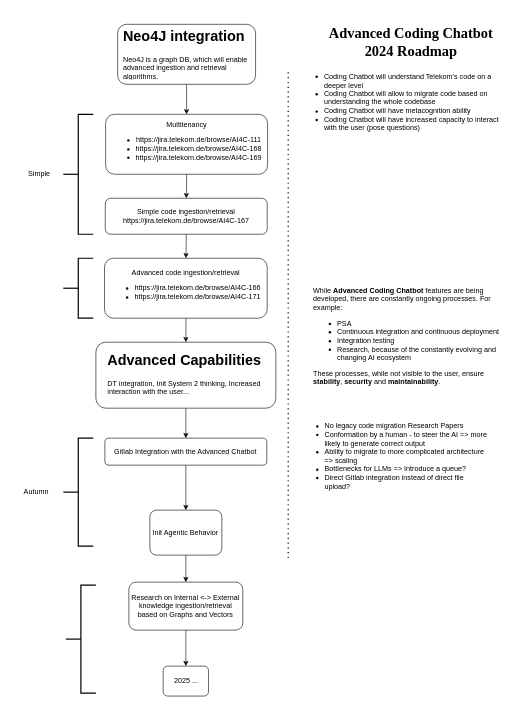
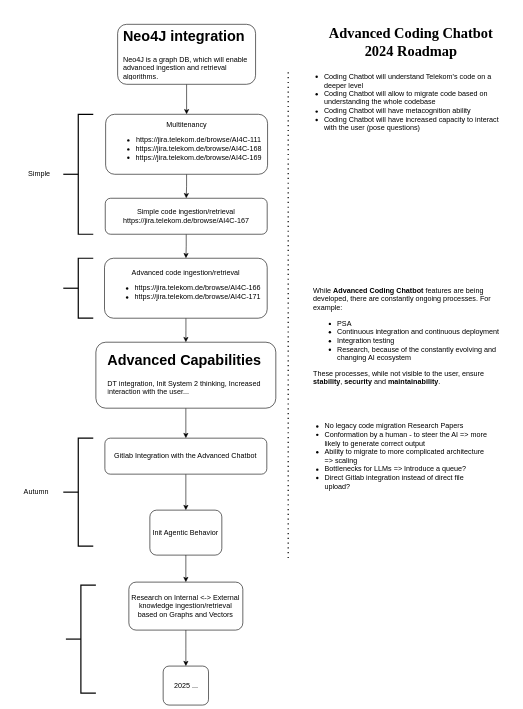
  <mxCell id="0" />
  <mxCell id="1" parent="0" />
  <mxCell id="2" value="" style="edgeStyle=orthogonalEdgeStyle;rounded=0;orthogonalLoop=1;jettySize=auto;html=1;" parent="1" source="3" target="20" edge="1"><mxGeometry relative="1" as="geometry" /></mxCell>
  <mxCell id="3" value="" style="rounded=1;whiteSpace=wrap;html=1;" parent="1" vertex="1"><mxGeometry x="159.37" y="570" width="300" height="110" as="geometry" /></mxCell>
  <mxCell id="4" value="" style="edgeStyle=orthogonalEdgeStyle;rounded=0;orthogonalLoop=1;jettySize=auto;html=1;" parent="1" source="5" target="9" edge="1"><mxGeometry relative="1" as="geometry" /></mxCell>
  <mxCell id="5" value="" style="rounded=1;whiteSpace=wrap;html=1;movable=1;resizable=1;rotatable=1;deletable=1;editable=1;locked=0;connectable=1;" parent="1" vertex="1"><mxGeometry x="195.62" y="40" width="230" height="100" as="geometry" /></mxCell>
  <mxCell id="6" value="&lt;h1&gt;&lt;font face=&quot;Times New Roman&quot;&gt;Advanced Coding Chatbot 2024 Roadmap&lt;/font&gt;&lt;/h1&gt;" style="text;html=1;align=center;verticalAlign=middle;whiteSpace=wrap;rounded=0;" parent="1" vertex="1"><mxGeometry x="525" y="20" width="320" height="100" as="geometry" /></mxCell>
  <mxCell id="7" value="&lt;h1 style=&quot;margin-top: 0px;&quot;&gt;Neo4J integration&lt;/h1&gt;&lt;p&gt;Neo4J is a graph DB, which will enable advanced ingestion and retrieval algorithms.&lt;/p&gt;" style="text;html=1;whiteSpace=wrap;overflow=hidden;rounded=0;movable=1;resizable=1;rotatable=1;deletable=1;editable=1;locked=0;connectable=1;" parent="1" vertex="1"><mxGeometry x="203.12" y="40" width="230" height="90" as="geometry" /></mxCell>
  <mxCell id="8" value="" style="edgeStyle=orthogonalEdgeStyle;rounded=0;orthogonalLoop=1;jettySize=auto;html=1;" parent="1" source="9" target="11" edge="1"><mxGeometry relative="1" as="geometry" /></mxCell>
  <mxCell id="9" value="Multitenancy&lt;div&gt;&lt;ul&gt;&lt;li&gt;https://jira.telekom.de/browse/AI4C-111&lt;/li&gt;&lt;li&gt;https://jira.telekom.de/browse/AI4C-168&lt;br&gt;&lt;/li&gt;&lt;li&gt;https://jira.telekom.de/browse/AI4C-169&lt;br&gt;&lt;/li&gt;&lt;/ul&gt;&lt;/div&gt;" style="rounded=1;whiteSpace=wrap;html=1;" parent="1" vertex="1"><mxGeometry x="175.62" y="190" width="270" height="100" as="geometry" /></mxCell>
  <mxCell id="10" value="" style="edgeStyle=orthogonalEdgeStyle;rounded=0;orthogonalLoop=1;jettySize=auto;html=1;" parent="1" source="11" target="13" edge="1"><mxGeometry relative="1" as="geometry" /></mxCell>
  <mxCell id="11" value="Simple code ingestion/retrieval&lt;div&gt;https://jira.telekom.de/browse/AI4C-167&lt;br&gt;&lt;/div&gt;" style="rounded=1;whiteSpace=wrap;html=1;" parent="1" vertex="1"><mxGeometry x="175" y="330" width="270" height="60" as="geometry" /></mxCell>
  <mxCell id="12" value="" style="edgeStyle=orthogonalEdgeStyle;rounded=0;orthogonalLoop=1;jettySize=auto;html=1;" parent="1" source="13" target="3" edge="1"><mxGeometry relative="1" as="geometry" /></mxCell>
  <mxCell id="13" value="Advanced code ingestion/retrieval&lt;br&gt;&lt;ul&gt;&lt;li&gt;https://jira.telekom.de/browse/AI4C-166&lt;/li&gt;&lt;li&gt;https://jira.telekom.de/browse/AI4C-171&lt;br&gt;&lt;/li&gt;&lt;/ul&gt;" style="rounded=1;whiteSpace=wrap;html=1;" parent="1" vertex="1"><mxGeometry x="173.75" y="430" width="271.25" height="100" as="geometry" /></mxCell>
  <mxCell id="14" value="" style="strokeWidth=2;html=1;shape=mxgraph.flowchart.annotation_2;align=left;labelPosition=right;pointerEvents=1;" parent="1" vertex="1"><mxGeometry x="105" y="190" width="50" height="200" as="geometry" /></mxCell>
  <mxCell id="15" value="Simple" style="text;html=1;align=center;verticalAlign=middle;whiteSpace=wrap;rounded=0;" parent="1" vertex="1"><mxGeometry x="35" y="275" width="60" height="30" as="geometry" /></mxCell>
  <mxCell id="16" value="" style="strokeWidth=2;html=1;shape=mxgraph.flowchart.annotation_2;align=left;labelPosition=right;pointerEvents=1;" parent="1" vertex="1"><mxGeometry x="105" y="430" width="50" height="100" as="geometry" /></mxCell>
  <mxCell id="17" value="" style="endArrow=none;dashed=1;html=1;dashPattern=1 3;strokeWidth=2;rounded=0;" parent="1" edge="1"><mxGeometry width="50" height="50" relative="1" as="geometry"><mxPoint x="480" y="930" as="sourcePoint" /><mxPoint x="480" y="120" as="targetPoint" /></mxGeometry></mxCell>
  <mxCell id="18" value="While &lt;b&gt;Advanced Coding Chatbot&lt;/b&gt; features are being developed, there are constantly ongoing processes. For example:&lt;div&gt;&lt;ul&gt;&lt;li&gt;PSA&lt;/li&gt;&lt;li&gt;Continuous integration and continuous deployment&lt;/li&gt;&lt;li&gt;Integration testing&lt;/li&gt;&lt;li&gt;Research, because of the constantly evolving and changing AI ecosystem&lt;/li&gt;&lt;/ul&gt;&lt;div&gt;These processes, while not visible to the user, ensure &lt;b&gt;stability&lt;/b&gt;, &lt;b&gt;security &lt;/b&gt;and &lt;b&gt;maintainability&lt;/b&gt;.&lt;/div&gt;&lt;/div&gt;" style="text;html=1;align=left;verticalAlign=middle;whiteSpace=wrap;rounded=0;" parent="1" vertex="1"><mxGeometry x="520" y="455" width="330" height="210" as="geometry" /></mxCell>
  <mxCell id="19" value="" style="edgeStyle=orthogonalEdgeStyle;rounded=0;orthogonalLoop=1;jettySize=auto;html=1;" parent="1" source="20" target="22" edge="1"><mxGeometry relative="1" as="geometry" /></mxCell>
- <mxCell id="20" value="Gitlab Integration with the Advanced Chatbot" style="rounded=1;whiteSpace=wrap;html=1;" parent="1" vertex="1"><mxGeometry x="174.38" y="730" width="270" height="45" as="geometry" /></mxCell>
+ <mxCell id="20" value="Gitlab Integration with the Advanced Chatbot" style="rounded=1;whiteSpace=wrap;html=1;" parent="1" vertex="1"><mxGeometry x="174.38" y="730" width="270" height="60" as="geometry" /></mxCell>
  <mxCell id="21" value="" style="edgeStyle=orthogonalEdgeStyle;rounded=0;orthogonalLoop=1;jettySize=auto;html=1;" parent="1" source="22" target="26" edge="1"><mxGeometry relative="1" as="geometry" /></mxCell>
  <mxCell id="22" value="Init Agentic Behavior" style="rounded=1;whiteSpace=wrap;html=1;" parent="1" vertex="1"><mxGeometry x="249.37" y="850" width="120" height="75" as="geometry" /></mxCell>
  <mxCell id="23" value="&lt;div&gt;&lt;ul&gt;&lt;li&gt;Coding Chatbot will understand Telekom's code on a deeper level&lt;/li&gt;&lt;li&gt;Coding Chatbot will allow to migrate code based on understanding the whole codebase&lt;/li&gt;&lt;li&gt;Coding Chatbot will have metacognition ability&lt;/li&gt;&lt;li&gt;Coding Chatbot will have increased capacity to interact with the user (pose questions)&lt;/li&gt;&lt;/ul&gt;&lt;/div&gt;" style="text;html=1;align=left;verticalAlign=middle;whiteSpace=wrap;rounded=0;perimeterSpacing=0;strokeWidth=1;spacing=0;" parent="1" vertex="1"><mxGeometry x="500" y="90" width="350" height="160" as="geometry" /></mxCell>
  <mxCell id="24" value="&lt;h1 style=&quot;margin-top: 0px;&quot;&gt;Advanced Capabilities&lt;/h1&gt;&lt;p&gt;DT integration, Init System 2 thinking, Increased interaction with the user...&lt;/p&gt;" style="text;html=1;whiteSpace=wrap;overflow=hidden;rounded=0;" parent="1" vertex="1"><mxGeometry x="176.87" y="580" width="265" height="90" as="geometry" /></mxCell>
  <mxCell id="25" value="" style="edgeStyle=orthogonalEdgeStyle;rounded=0;orthogonalLoop=1;jettySize=auto;html=1;" parent="1" source="26" target="29" edge="1"><mxGeometry relative="1" as="geometry" /></mxCell>
  <mxCell id="26" value="Research on Internal &amp;lt;-&amp;gt; External knowledge ingestion/retrieval based on Graphs and Vectors" style="rounded=1;whiteSpace=wrap;html=1;" parent="1" vertex="1"><mxGeometry x="214.37" y="970" width="190" height="80" as="geometry" /></mxCell>
  <mxCell id="27" value="" style="strokeWidth=2;html=1;shape=mxgraph.flowchart.annotation_2;align=left;labelPosition=right;pointerEvents=1;" parent="1" vertex="1"><mxGeometry x="105" y="730" width="50" height="180" as="geometry" /></mxCell>
  <mxCell id="28" value="Autumn" style="text;html=1;align=center;verticalAlign=middle;whiteSpace=wrap;rounded=0;" parent="1" vertex="1"><mxGeometry x="20" y="805" width="80" height="30" as="geometry" /></mxCell>
- <mxCell id="29" value="2025 ..." style="rounded=1;whiteSpace=wrap;html=1;" parent="1" vertex="1"><mxGeometry x="271.55" y="1110" width="75.63" height="50" as="geometry" /></mxCell>
+ <mxCell id="29" value="2025 ..." style="rounded=1;whiteSpace=wrap;html=1;" parent="1" vertex="1"><mxGeometry x="271.55" y="1110" width="75.63" height="65" as="geometry" /></mxCell>
  <mxCell id="30" value="" style="strokeWidth=2;html=1;shape=mxgraph.flowchart.annotation_2;align=left;labelPosition=right;pointerEvents=1;" parent="1" vertex="1"><mxGeometry x="109.37" y="975" width="50" height="180" as="geometry" /></mxCell>
  <mxCell id="31" value="&lt;ul&gt;&lt;li style=&quot;text-align: left;&quot;&gt;No legacy code migration Research Papers&lt;/li&gt;&lt;li style=&quot;text-align: left;&quot;&gt;Conformation by a human - to steer the AI =&amp;gt; more likely to generate correct output&lt;/li&gt;&lt;li style=&quot;text-align: left;&quot;&gt;Ability to migrate to more complicated architecture =&amp;gt; scaling&lt;/li&gt;&lt;li style=&quot;text-align: left;&quot;&gt;Bottlenecks for LLMs =&amp;gt; Introduce a queue?&lt;/li&gt;&lt;li style=&quot;text-align: left;&quot;&gt;Direct Gitlab integration instead of direct file upload?&lt;/li&gt;&lt;/ul&gt;" style="text;html=1;align=center;verticalAlign=middle;whiteSpace=wrap;rounded=0;" vertex="1" parent="1"><mxGeometry x="500" y="690" width="320" height="140" as="geometry" /></mxCell>
